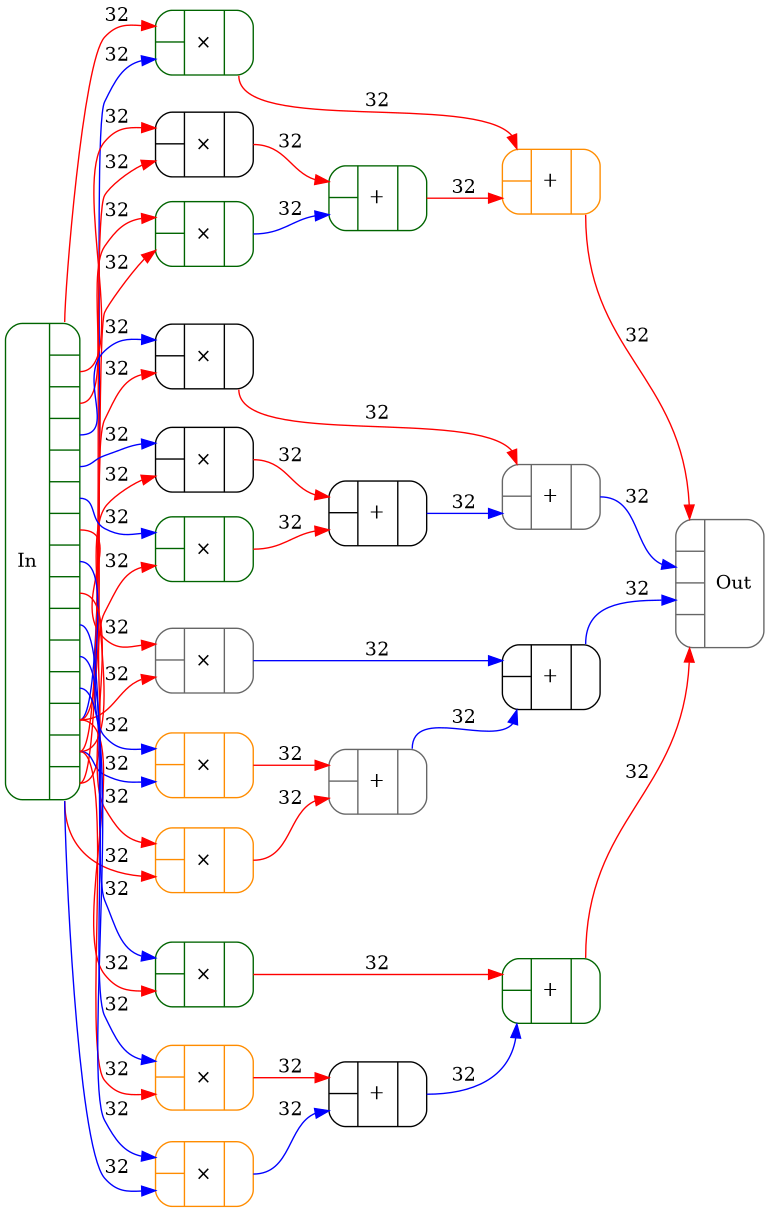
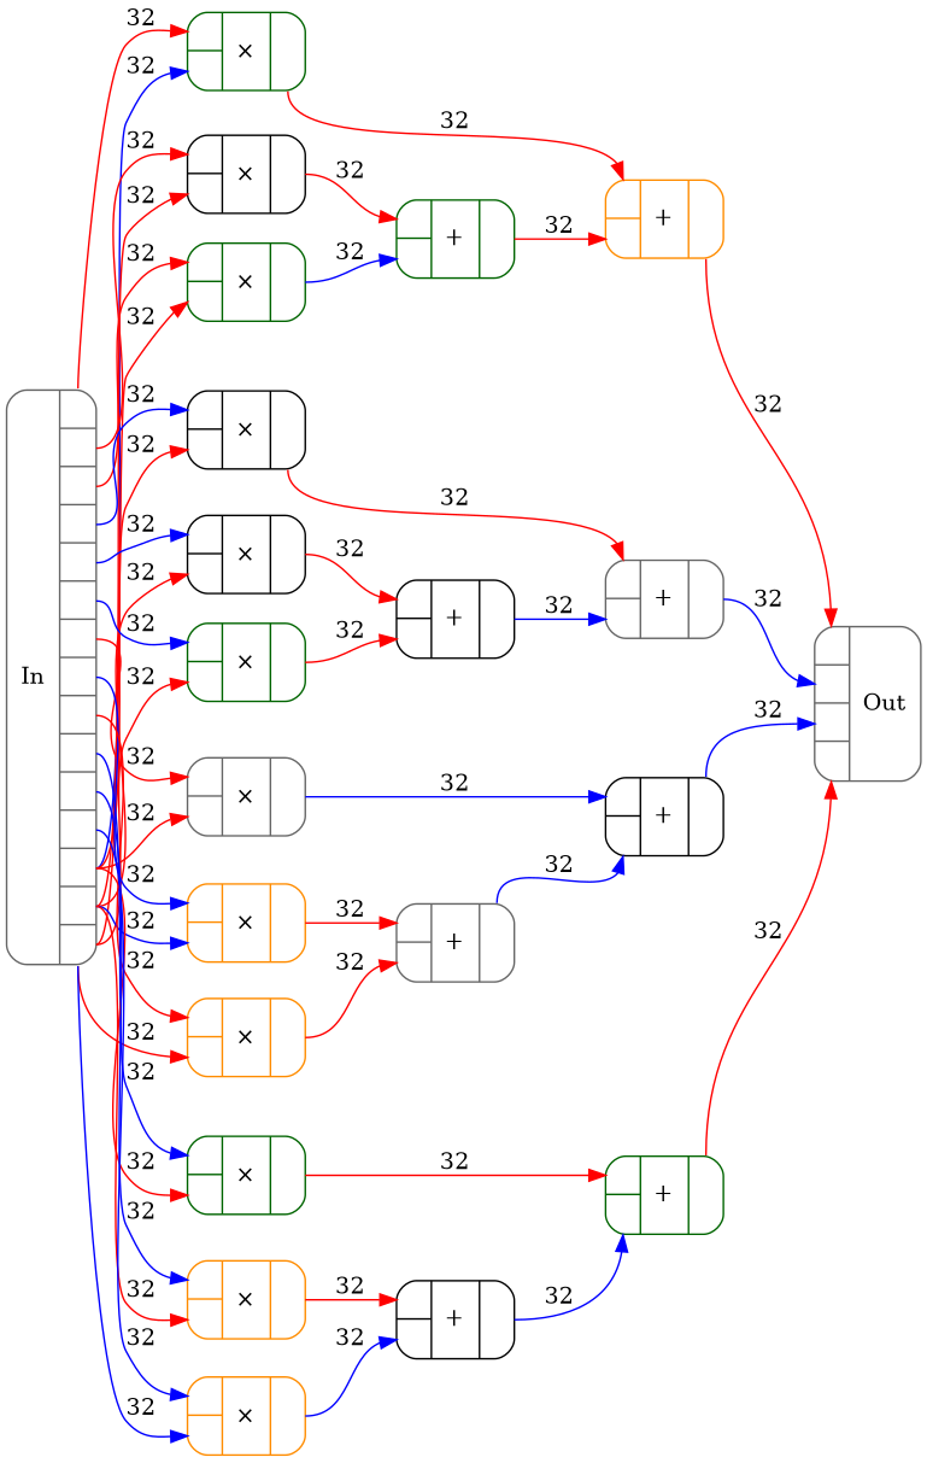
  digraph {
    rankdir=LR
    node [shape=Mrecord color=darkgreen]
    edge [headport=In0 tailport=Out0 color=red]
-   n1 [label="{In|{<Out0>|<Out1>|<Out2>|<Out3>|<Out4>|<Out5>|<Out6>|<Out7>|<Out8>|<Out9>|<Out10>|<Out11>|<Out12>|<Out13>|<Out14>}}"]
+   n1 [label="{In|{<Out0>|<Out1>|<Out2>|<Out3>|<Out4>|<Out5>|<Out6>|<Out7>|<Out8>|<Out9>|<Out10>|<Out11>|<Out12>|<Out13>|<Out14>}}" color=gray40]
    n2 [label="{{<In0>|<In1>}|×|{<Out0>}}"]
    n3 [label="{{<In0>|<In1>}|×|{<Out0>}}" color=black]
    n4 [label="{{<In0>|<In1>}|×|{<Out0>}}"]
    n5 [label="{{<In0>|<In1>}|×|{<Out0>}}" color=black]
    n6 [label="{{<In0>|<In1>}|×|{<Out0>}}" color=black]
    n7 [label="{{<In0>|<In1>}|×|{<Out0>}}"]
    n8 [label="{{<In0>|<In1>}|×|{<Out0>}}" color=gray40]
    n9 [label="{{<In0>|<In1>}|×|{<Out0>}}" color=darkorange]
    n10 [label="{{<In0>|<In1>}|×|{<Out0>}}" color=darkorange]
    n11 [label="{{<In0>|<In1>}|×|{<Out0>}}"]
    n12 [label="{{<In0>|<In1>}|×|{<Out0>}}" color=darkorange]
    n13 [label="{{<In0>|<In1>}|×|{<Out0>}}" color=darkorange]
    n14 [label="{{<In0>|<In1>}|+|{<Out0>}}" color=darkorange]
    n15 [label="{{<In0>|<In1>}|+|{<Out0>}}"]
    n16 [label="{{<In0>|<In1>|<In2>|<In3>}|Out}" color=gray40]
    n17 [label="{{<In0>|<In1>}|+|{<Out0>}}" color=gray40]
    n18 [label="{{<In0>|<In1>}|+|{<Out0>}}" color=black]
    n19 [label="{{<In0>|<In1>}|+|{<Out0>}}" color=black]
    n20 [label="{{<In0>|<In1>}|+|{<Out0>}}" color=gray40]
    n21 [label="{{<In0>|<In1>}|+|{<Out0>}}"]
    n22 [label="{{<In0>|<In1>}|+|{<Out0>}}" color=black]
    n1 -> n2 [label=32]
    n1 -> n2 [headport=In1 label=32 tailport=Out12 color=blue]
    n1 -> n3 [label=32 tailport=Out1]
    n1 -> n3 [headport=In1 label=32 tailport=Out13]
    n1 -> n4 [label=32 tailport=Out2]
    n1 -> n4 [headport=In1 label=32 tailport=Out14]
    n1 -> n5 [label=32 tailport=Out3 color=blue]
    n1 -> n5 [headport=In1 label=32 tailport=Out12]
    n1 -> n6 [label=32 tailport=Out4 color=blue]
    n1 -> n6 [headport=In1 label=32 tailport=Out13]
    n1 -> n7 [label=32 tailport=Out5 color=blue]
    n1 -> n7 [headport=In1 label=32 tailport=Out14]
    n1 -> n8 [label=32 tailport=Out6]
    n1 -> n8 [headport=In1 label=32 tailport=Out12]
    n1 -> n9 [label=32 tailport=Out7 color=blue]
    n1 -> n9 [headport=In1 label=32 tailport=Out13 color=blue]
    n1 -> n10 [label=32 tailport=Out8]
    n1 -> n10 [headport=In1 label=32 tailport=Out14]
    n1 -> n11 [label=32 tailport=Out9 color=blue]
    n1 -> n11 [headport=In1 label=32 tailport=Out12]
    n1 -> n12 [label=32 tailport=Out10 color=blue]
    n1 -> n12 [headport=In1 label=32 tailport=Out13]
    n1 -> n13 [label=32 tailport=Out11 color=blue]
    n1 -> n13 [headport=In1 label=32 tailport=Out14 color=blue]
    n2 -> n14 [label=32]
    n3 -> n15 [label=32]
    n4 -> n15 [headport=In1 label=32 color=blue]
    n5 -> n17 [label=32]
    n6 -> n18 [label=32]
    n7 -> n18 [headport=In1 label=32]
    n8 -> n19 [label=32 color=blue]
    n9 -> n20 [label=32]
    n10 -> n20 [headport=In1 label=32]
    n11 -> n21 [label=32]
    n12 -> n22 [label=32]
    n13 -> n22 [headport=In1 label=32 color=blue]
    n14 -> n16 [label=32]
    n15 -> n14 [headport=In1 label=32]
    n17 -> n16 [headport=In1 label=32 color=blue]
    n18 -> n17 [headport=In1 label=32 color=blue]
    n19 -> n16 [headport=In2 label=32 color=blue]
    n20 -> n19 [headport=In1 label=32 color=blue]
    n21 -> n16 [headport=In3 label=32]
    n22 -> n21 [headport=In1 label=32 color=blue]
  }
